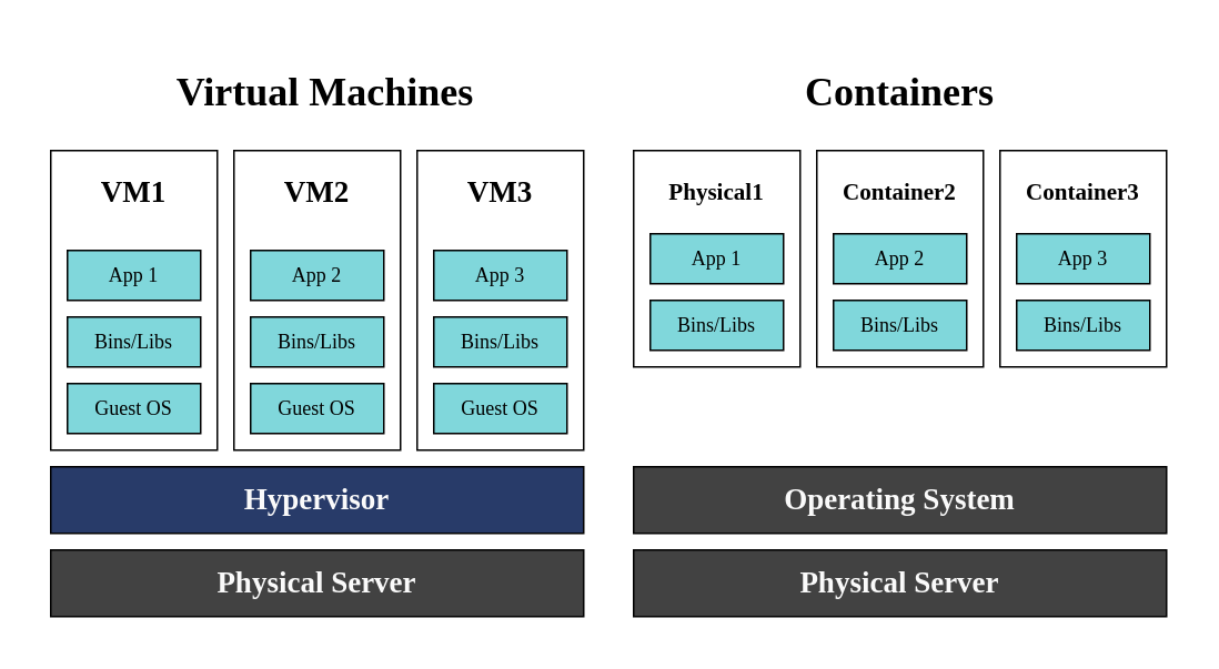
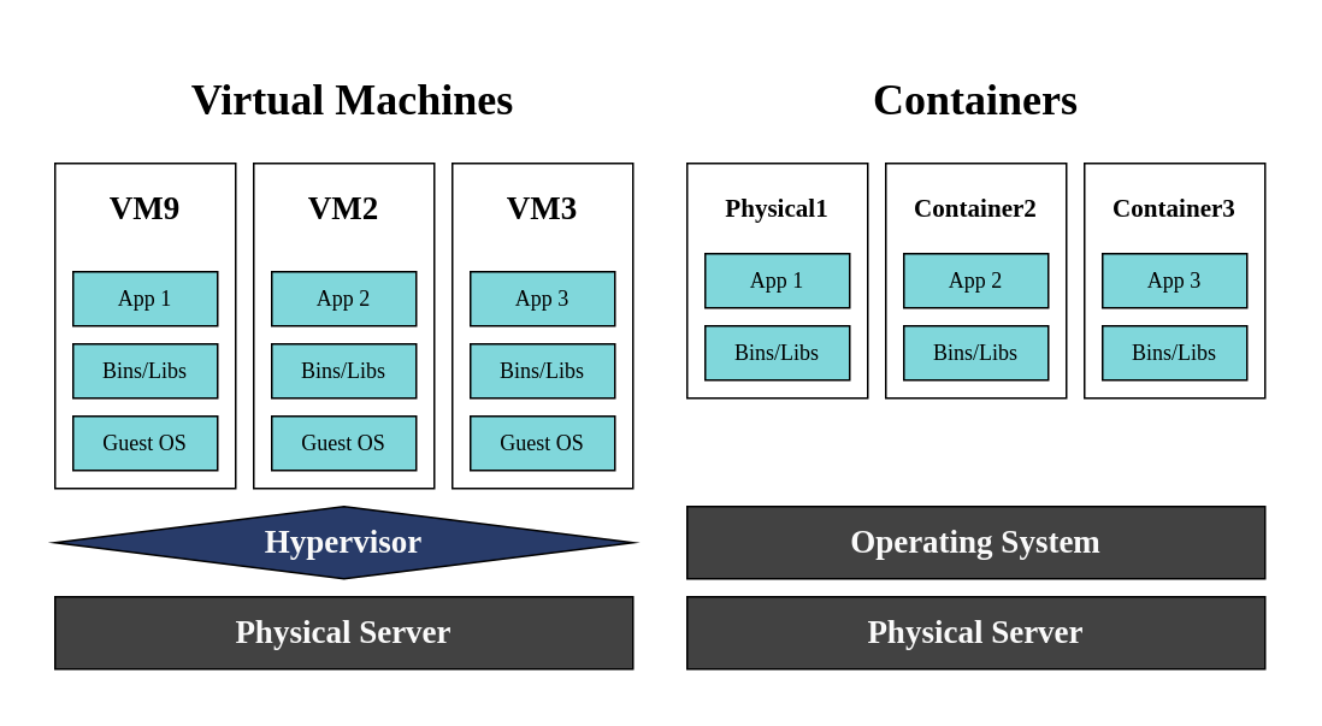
  <mxCell id="0" />
  <mxCell id="1" parent="0" />
  <mxCell id="2" value="" style="rounded=0;whiteSpace=wrap;html=1;recursiveResize=0;dropTarget=1;container=1;collapsible=0;fontFamily=Comfortaa;fontSource=https%3A%2F%2Ffonts.googleapis.com%2Fcss%3Ffamily%3DComfortaa;strokeColor=none;fillColor=none;" vertex="1" parent="1"><mxGeometry x="20" y="20" width="340" height="360" as="geometry" /></mxCell>
  <mxCell id="3" value="&lt;h2&gt;Physical Server&lt;/h2&gt;" style="rounded=0;whiteSpace=wrap;html=1;fontFamily=Comfortaa;fontSource=https%3A%2F%2Ffonts.googleapis.com%2Fcss%3Ffamily%3DComfortaa;fillColor=#424242;fontColor=#FAFAFA;" vertex="1" parent="2"><mxGeometry x="10" y="310" width="320" height="40" as="geometry" /></mxCell>
- <mxCell id="4" value="&lt;h2&gt;Hypervisor&lt;/h2&gt;" style="rounded=0;whiteSpace=wrap;html=1;fontFamily=Comfortaa;fontSource=https%3A%2F%2Ffonts.googleapis.com%2Fcss%3Ffamily%3DComfortaa;fillColor=#283B69;fontColor=#FAFAFA;" vertex="1" parent="2"><mxGeometry x="10" y="260" width="320" height="40" as="geometry" /></mxCell>
+ <mxCell id="4" value="&lt;h2&gt;Hypervisor&lt;/h2&gt;" style="rhombus;whiteSpace=wrap;html=1;fontFamily=Comfortaa;fontSource=https%3A%2F%2Ffonts.googleapis.com%2Fcss%3Ffamily%3DComfortaa;fillColor=#283B69;fontColor=#FAFAFA;" vertex="1" parent="2"><mxGeometry x="10" y="260" width="320" height="40" as="geometry" /></mxCell>
  <mxCell id="5" value="" style="rounded=0;whiteSpace=wrap;html=1;container=1;dropTarget=1;collapsible=0;recursiveResize=0;fontFamily=Comfortaa;fontSource=https%3A%2F%2Ffonts.googleapis.com%2Fcss%3Ffamily%3DComfortaa;" vertex="1" parent="2"><mxGeometry x="10" y="70" width="100" height="180" as="geometry" /></mxCell>
  <mxCell id="6" value="Bins/Libs" style="rounded=0;whiteSpace=wrap;html=1;fontFamily=Comfortaa;fontSource=https%3A%2F%2Ffonts.googleapis.com%2Fcss%3Ffamily%3DComfortaa;fillColor=#80D7DB;" vertex="1" parent="5"><mxGeometry x="10" y="100" width="80" height="30" as="geometry" /></mxCell>
  <mxCell id="7" value="App 1" style="rounded=0;whiteSpace=wrap;html=1;fontFamily=Comfortaa;fontSource=https%3A%2F%2Ffonts.googleapis.com%2Fcss%3Ffamily%3DComfortaa;fillColor=#80D7DB;" vertex="1" parent="5"><mxGeometry x="10" y="60" width="80" height="30" as="geometry" /></mxCell>
  <mxCell id="8" value="Guest OS" style="rounded=0;whiteSpace=wrap;html=1;fontFamily=Comfortaa;fontSource=https%3A%2F%2Ffonts.googleapis.com%2Fcss%3Ffamily%3DComfortaa;fillColor=#80D7DB;" vertex="1" parent="5"><mxGeometry x="10" y="140" width="80" height="30" as="geometry" /></mxCell>
- <mxCell id="9" value="&lt;h2&gt;VM1&lt;/h2&gt;" style="text;html=1;strokeColor=none;fillColor=none;align=center;verticalAlign=middle;whiteSpace=wrap;rounded=0;fontFamily=Comfortaa;fontSource=https%3A%2F%2Ffonts.googleapis.com%2Fcss%3Ffamily%3DComfortaa;" vertex="1" parent="5"><mxGeometry x="10" y="10" width="80" height="30" as="geometry" /></mxCell>
+ <mxCell id="9" value="&lt;h2&gt;VM9&lt;/h2&gt;" style="text;html=1;strokeColor=none;fillColor=none;align=center;verticalAlign=middle;whiteSpace=wrap;rounded=0;fontFamily=Comfortaa;fontSource=https%3A%2F%2Ffonts.googleapis.com%2Fcss%3Ffamily%3DComfortaa;" vertex="1" parent="5"><mxGeometry x="10" y="10" width="80" height="30" as="geometry" /></mxCell>
  <mxCell id="10" value="" style="rounded=0;whiteSpace=wrap;html=1;container=1;dropTarget=1;collapsible=0;recursiveResize=0;fontFamily=Comfortaa;fontSource=https%3A%2F%2Ffonts.googleapis.com%2Fcss%3Ffamily%3DComfortaa;" vertex="1" parent="2"><mxGeometry x="120" y="70" width="100" height="180" as="geometry" /></mxCell>
  <mxCell id="11" value="Bins/Libs" style="rounded=0;whiteSpace=wrap;html=1;fontFamily=Comfortaa;fontSource=https%3A%2F%2Ffonts.googleapis.com%2Fcss%3Ffamily%3DComfortaa;fillColor=#80D7DB;" vertex="1" parent="10"><mxGeometry x="10" y="100" width="80" height="30" as="geometry" /></mxCell>
  <mxCell id="12" value="App 2" style="rounded=0;whiteSpace=wrap;html=1;fontFamily=Comfortaa;fontSource=https%3A%2F%2Ffonts.googleapis.com%2Fcss%3Ffamily%3DComfortaa;fillColor=#80D7DB;" vertex="1" parent="10"><mxGeometry x="10" y="60" width="80" height="30" as="geometry" /></mxCell>
  <mxCell id="13" value="&lt;h2&gt;&lt;font data-font-src=&quot;https://fonts.googleapis.com/css?family=Comfortaa&quot;&gt;VM2&lt;/font&gt;&lt;/h2&gt;" style="text;html=1;strokeColor=none;fillColor=none;align=center;verticalAlign=middle;whiteSpace=wrap;rounded=0;fontFamily=Comfortaa;fontSource=https%3A%2F%2Ffonts.googleapis.com%2Fcss%3Ffamily%3DComfortaa;" vertex="1" parent="10"><mxGeometry x="10" y="10" width="80" height="30" as="geometry" /></mxCell>
  <mxCell id="14" value="Guest OS" style="rounded=0;whiteSpace=wrap;html=1;fontFamily=Comfortaa;fontSource=https%3A%2F%2Ffonts.googleapis.com%2Fcss%3Ffamily%3DComfortaa;fillColor=#80D7DB;" vertex="1" parent="10"><mxGeometry x="10" y="140" width="80" height="30" as="geometry" /></mxCell>
  <mxCell id="15" value="" style="rounded=0;whiteSpace=wrap;html=1;container=1;dropTarget=1;collapsible=0;recursiveResize=0;fontFamily=Comfortaa;fontSource=https%3A%2F%2Ffonts.googleapis.com%2Fcss%3Ffamily%3DComfortaa;" vertex="1" parent="2"><mxGeometry x="230" y="70" width="100" height="180" as="geometry" /></mxCell>
  <mxCell id="16" value="Bins/Libs" style="rounded=0;whiteSpace=wrap;html=1;fontFamily=Comfortaa;fontSource=https%3A%2F%2Ffonts.googleapis.com%2Fcss%3Ffamily%3DComfortaa;fillColor=#80D7DB;" vertex="1" parent="15"><mxGeometry x="10" y="100" width="80" height="30" as="geometry" /></mxCell>
  <mxCell id="17" value="App 3" style="rounded=0;whiteSpace=wrap;html=1;fontFamily=Comfortaa;fontSource=https%3A%2F%2Ffonts.googleapis.com%2Fcss%3Ffamily%3DComfortaa;fillColor=#80D7DB;" vertex="1" parent="15"><mxGeometry x="10" y="60" width="80" height="30" as="geometry" /></mxCell>
  <mxCell id="18" value="Guest OS" style="rounded=0;whiteSpace=wrap;html=1;fontFamily=Comfortaa;fontSource=https%3A%2F%2Ffonts.googleapis.com%2Fcss%3Ffamily%3DComfortaa;fillColor=#80D7DB;" vertex="1" parent="15"><mxGeometry x="10" y="140" width="80" height="30" as="geometry" /></mxCell>
  <mxCell id="19" value="&lt;h2&gt;&lt;font data-font-src=&quot;https://fonts.googleapis.com/css?family=Comfortaa&quot;&gt;VM3&lt;/font&gt;&lt;/h2&gt;" style="text;html=1;strokeColor=none;fillColor=none;align=center;verticalAlign=middle;whiteSpace=wrap;rounded=0;fontFamily=Comfortaa;fontSource=https%3A%2F%2Ffonts.googleapis.com%2Fcss%3Ffamily%3DComfortaa;" vertex="1" parent="15"><mxGeometry x="10" y="10" width="80" height="30" as="geometry" /></mxCell>
  <mxCell id="20" value="&lt;h1&gt;&lt;font data-font-src=&quot;https://fonts.googleapis.com/css?family=Comfortaa&quot;&gt;Virtual Machines&lt;/font&gt;&lt;/h1&gt;" style="text;html=1;strokeColor=none;fillColor=none;align=center;verticalAlign=middle;whiteSpace=wrap;rounded=0;fontFamily=Comfortaa;fontSource=https%3A%2F%2Ffonts.googleapis.com%2Fcss%3Ffamily%3DComfortaa;" vertex="1" parent="2"><mxGeometry x="10" y="20" width="330" height="30" as="geometry" /></mxCell>
  <mxCell id="21" value="" style="rounded=0;whiteSpace=wrap;html=1;recursiveResize=0;dropTarget=1;container=1;collapsible=0;fontFamily=Comfortaa;fontSource=https%3A%2F%2Ffonts.googleapis.com%2Fcss%3Ffamily%3DComfortaa;strokeColor=none;fillColor=none;" vertex="1" parent="1"><mxGeometry x="370" y="20" width="340" height="360" as="geometry" /></mxCell>
  <mxCell id="22" value="&lt;h2&gt;Physical Server&lt;/h2&gt;" style="rounded=0;whiteSpace=wrap;html=1;fontFamily=Comfortaa;fontSource=https%3A%2F%2Ffonts.googleapis.com%2Fcss%3Ffamily%3DComfortaa;fillColor=#424242;fontColor=#FAFAFA;" vertex="1" parent="21"><mxGeometry x="10" y="310" width="320" height="40" as="geometry" /></mxCell>
  <mxCell id="23" value="&lt;h2&gt;Operating System&lt;/h2&gt;" style="rounded=0;whiteSpace=wrap;html=1;fontFamily=Comfortaa;fontSource=https%3A%2F%2Ffonts.googleapis.com%2Fcss%3Ffamily%3DComfortaa;fillColor=#424242;fontColor=#FAFAFA;" vertex="1" parent="21"><mxGeometry x="10" y="260" width="320" height="40" as="geometry" /></mxCell>
  <mxCell id="24" value="" style="rounded=0;whiteSpace=wrap;html=1;container=1;dropTarget=1;collapsible=0;recursiveResize=0;fontFamily=Comfortaa;fontSource=https%3A%2F%2Ffonts.googleapis.com%2Fcss%3Ffamily%3DComfortaa;" vertex="1" parent="21"><mxGeometry x="10" y="70" width="100" height="130" as="geometry" /></mxCell>
  <mxCell id="25" value="Bins/Libs" style="rounded=0;whiteSpace=wrap;html=1;fontFamily=Comfortaa;fontSource=https%3A%2F%2Ffonts.googleapis.com%2Fcss%3Ffamily%3DComfortaa;fillColor=#80D7DB;" vertex="1" parent="24"><mxGeometry x="10" y="90" width="80" height="30" as="geometry" /></mxCell>
  <mxCell id="26" value="App 1" style="rounded=0;whiteSpace=wrap;html=1;fontFamily=Comfortaa;fontSource=https%3A%2F%2Ffonts.googleapis.com%2Fcss%3Ffamily%3DComfortaa;fillColor=#80D7DB;" vertex="1" parent="24"><mxGeometry x="10" y="50" width="80" height="30" as="geometry" /></mxCell>
  <mxCell id="27" value="&lt;h3&gt;Physical1&lt;/h3&gt;" style="text;html=1;strokeColor=none;fillColor=none;align=center;verticalAlign=middle;whiteSpace=wrap;rounded=0;fontFamily=Comfortaa;fontSource=https%3A%2F%2Ffonts.googleapis.com%2Fcss%3Ffamily%3DComfortaa;" vertex="1" parent="24"><mxGeometry x="10" y="10" width="80" height="30" as="geometry" /></mxCell>
  <mxCell id="28" value="" style="rounded=0;whiteSpace=wrap;html=1;container=1;dropTarget=1;collapsible=0;recursiveResize=0;fontFamily=Comfortaa;fontSource=https%3A%2F%2Ffonts.googleapis.com%2Fcss%3Ffamily%3DComfortaa;" vertex="1" parent="21"><mxGeometry x="120" y="70" width="100" height="130" as="geometry" /></mxCell>
  <mxCell id="29" value="Bins/Libs" style="rounded=0;whiteSpace=wrap;html=1;fontFamily=Comfortaa;fontSource=https%3A%2F%2Ffonts.googleapis.com%2Fcss%3Ffamily%3DComfortaa;fillColor=#80D7DB;" vertex="1" parent="28"><mxGeometry x="10" y="90" width="80" height="30" as="geometry" /></mxCell>
  <mxCell id="30" value="App 2" style="rounded=0;whiteSpace=wrap;html=1;fontFamily=Comfortaa;fontSource=https%3A%2F%2Ffonts.googleapis.com%2Fcss%3Ffamily%3DComfortaa;fillColor=#80D7DB;" vertex="1" parent="28"><mxGeometry x="10" y="50" width="80" height="30" as="geometry" /></mxCell>
  <mxCell id="31" value="&lt;h3&gt;Container2&lt;/h3&gt;" style="text;html=1;strokeColor=none;fillColor=none;align=center;verticalAlign=middle;whiteSpace=wrap;rounded=0;fontFamily=Comfortaa;fontSource=https%3A%2F%2Ffonts.googleapis.com%2Fcss%3Ffamily%3DComfortaa;" vertex="1" parent="28"><mxGeometry x="10" y="10" width="80" height="30" as="geometry" /></mxCell>
  <mxCell id="32" value="" style="rounded=0;whiteSpace=wrap;html=1;container=1;dropTarget=1;collapsible=0;recursiveResize=0;fontFamily=Comfortaa;fontSource=https%3A%2F%2Ffonts.googleapis.com%2Fcss%3Ffamily%3DComfortaa;" vertex="1" parent="21"><mxGeometry x="230" y="70" width="100" height="130" as="geometry" /></mxCell>
  <mxCell id="33" value="Bins/Libs" style="rounded=0;whiteSpace=wrap;html=1;fontFamily=Comfortaa;fontSource=https%3A%2F%2Ffonts.googleapis.com%2Fcss%3Ffamily%3DComfortaa;fillColor=#80D7DB;" vertex="1" parent="32"><mxGeometry x="10" y="90" width="80" height="30" as="geometry" /></mxCell>
  <mxCell id="34" value="App 3" style="rounded=0;whiteSpace=wrap;html=1;fontFamily=Comfortaa;fontSource=https%3A%2F%2Ffonts.googleapis.com%2Fcss%3Ffamily%3DComfortaa;fillColor=#80D7DB;" vertex="1" parent="32"><mxGeometry x="10" y="50" width="80" height="30" as="geometry" /></mxCell>
  <mxCell id="35" value="&lt;h3&gt;Container3&lt;/h3&gt;" style="text;html=1;strokeColor=none;fillColor=none;align=center;verticalAlign=middle;whiteSpace=wrap;rounded=0;fontFamily=Comfortaa;fontSource=https%3A%2F%2Ffonts.googleapis.com%2Fcss%3Ffamily%3DComfortaa;" vertex="1" parent="32"><mxGeometry x="10" y="10" width="80" height="30" as="geometry" /></mxCell>
  <mxCell id="36" value="&lt;h1&gt;&lt;font data-font-src=&quot;https://fonts.googleapis.com/css?family=Comfortaa&quot;&gt;Containers&lt;/font&gt;&lt;/h1&gt;" style="text;html=1;strokeColor=none;fillColor=none;align=center;verticalAlign=middle;whiteSpace=wrap;rounded=0;fontFamily=Comfortaa;fontSource=https%3A%2F%2Ffonts.googleapis.com%2Fcss%3Ffamily%3DComfortaa;" vertex="1" parent="21"><mxGeometry x="10" y="20" width="320" height="30" as="geometry" /></mxCell>
